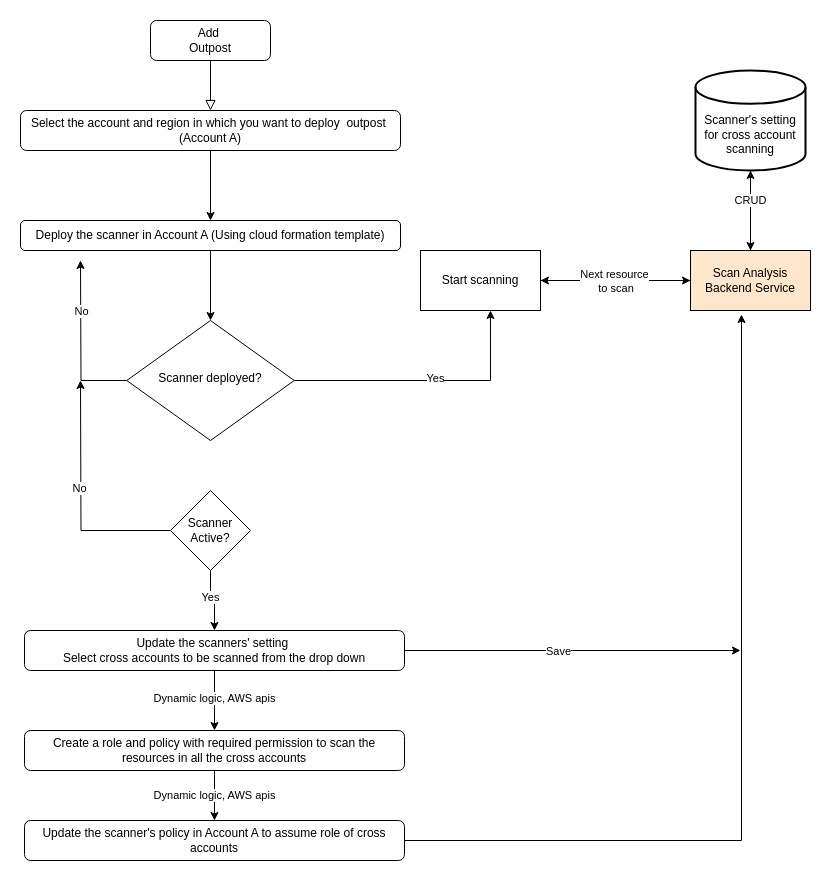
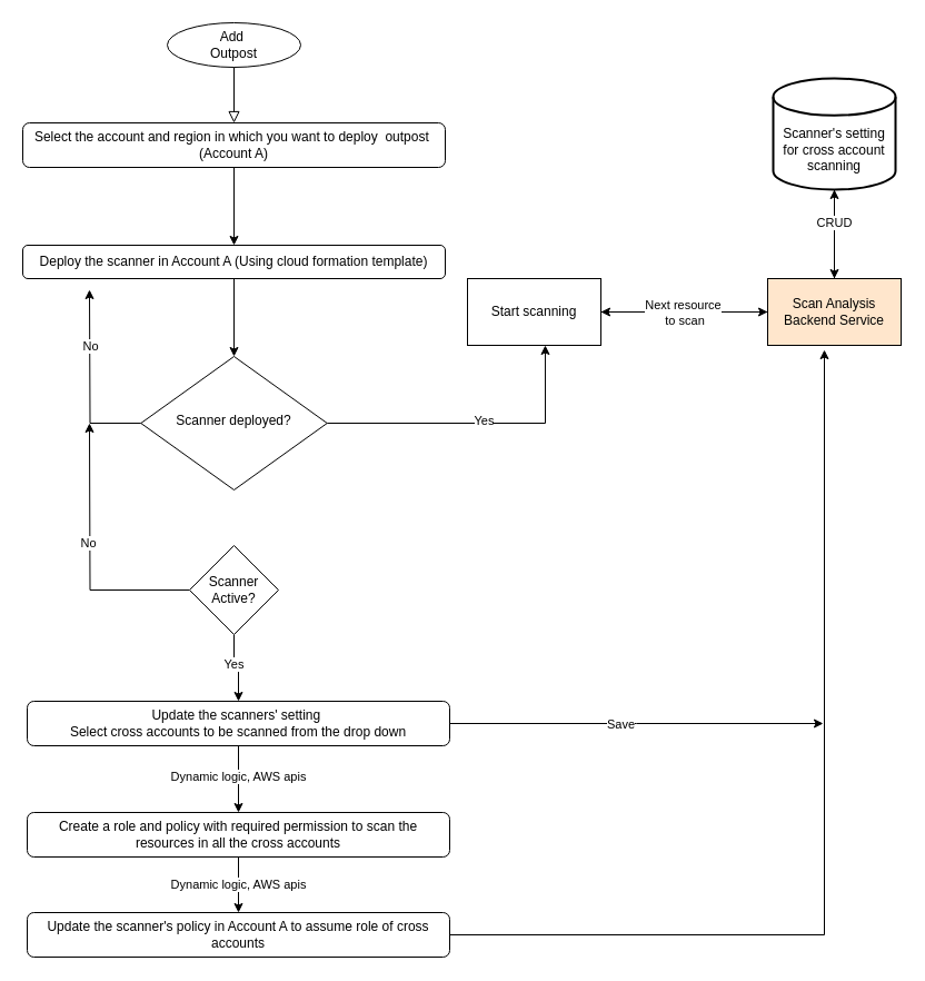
  <mxCell id="0" />
  <mxCell id="1" parent="0" />
- <mxCell id="2" value="Add&amp;nbsp;&lt;div&gt;Outpost&lt;/div&gt;" style="rounded=1;whiteSpace=wrap;html=1;fontSize=12;glass=0;strokeWidth=1;shadow=0;" parent="1" vertex="1"><mxGeometry x="150" y="20" width="120" height="40" as="geometry" /></mxCell>
+ <mxCell id="2" value="Add&amp;nbsp;&lt;div&gt;Outpost&lt;/div&gt;" style="ellipse;whiteSpace=wrap;html=1;fontSize=12;glass=0;strokeWidth=1;shadow=0;" parent="1" vertex="1"><mxGeometry x="150" y="20" width="120" height="40" as="geometry" /></mxCell>
  <mxCell id="3" value="" style="rounded=0;html=1;jettySize=auto;orthogonalLoop=1;fontSize=11;endArrow=block;endFill=0;endSize=8;strokeWidth=1;shadow=0;labelBackgroundColor=none;edgeStyle=orthogonalEdgeStyle;" edge="1" parent="1" source="2" target="5"><mxGeometry relative="1" as="geometry"><mxPoint x="210" y="60" as="sourcePoint" /><mxPoint x="210" y="120" as="targetPoint" /></mxGeometry></mxCell>
  <mxCell id="4" style="edgeStyle=orthogonalEdgeStyle;rounded=0;orthogonalLoop=1;jettySize=auto;html=1;" edge="1" parent="1" source="5" target="19"><mxGeometry relative="1" as="geometry" /></mxCell>
  <mxCell id="5" value="Select the account and region&amp;nbsp;&lt;span style=&quot;background-color: initial;&quot;&gt;in which&amp;nbsp;&lt;/span&gt;&lt;span style=&quot;background-color: initial;&quot;&gt;you want to deploy&amp;nbsp;&amp;nbsp;&lt;/span&gt;&lt;span style=&quot;background-color: initial;&quot;&gt;outpost&amp;nbsp;&lt;/span&gt;&lt;div&gt;&lt;div&gt;(Account A)&lt;/div&gt;&lt;/div&gt;" style="rounded=1;whiteSpace=wrap;html=1;fontSize=12;glass=0;strokeWidth=1;shadow=0;" vertex="1" parent="1"><mxGeometry x="20" y="110" width="380" height="40" as="geometry" /></mxCell>
  <mxCell id="6" style="edgeStyle=orthogonalEdgeStyle;rounded=0;orthogonalLoop=1;jettySize=auto;html=1;entryX=0.5;entryY=0;entryDx=0;entryDy=0;" edge="1" parent="1" source="10" target="12"><mxGeometry relative="1" as="geometry" /></mxCell>
  <mxCell id="7" value="Dynamic logic, AWS apis" style="edgeLabel;html=1;align=center;verticalAlign=middle;resizable=0;points=[];" vertex="1" connectable="0" parent="6"><mxGeometry x="-0.1" y="-1" relative="1" as="geometry"><mxPoint as="offset" /></mxGeometry></mxCell>
  <mxCell id="8" style="edgeStyle=orthogonalEdgeStyle;rounded=0;orthogonalLoop=1;jettySize=auto;html=1;" edge="1" parent="1" source="10"><mxGeometry relative="1" as="geometry"><mxPoint x="740" y="650" as="targetPoint" /></mxGeometry></mxCell>
  <mxCell id="9" value="Save" style="edgeLabel;html=1;align=center;verticalAlign=middle;resizable=0;points=[];" vertex="1" connectable="0" parent="8"><mxGeometry x="-0.091" relative="1" as="geometry"><mxPoint as="offset" /></mxGeometry></mxCell>
  <mxCell id="10" value="Update the scanners' setting&amp;nbsp;&lt;div&gt;Select cross accounts to be scanned from the drop down&lt;/div&gt;" style="rounded=1;whiteSpace=wrap;html=1;fontSize=12;glass=0;strokeWidth=1;shadow=0;" vertex="1" parent="1"><mxGeometry x="24" y="630" width="380" height="40" as="geometry" /></mxCell>
  <mxCell id="11" value="Dynamic logic, AWS apis" style="edgeStyle=orthogonalEdgeStyle;rounded=0;orthogonalLoop=1;jettySize=auto;html=1;" edge="1" parent="1" source="12" target="27"><mxGeometry relative="1" as="geometry" /></mxCell>
  <mxCell id="12" value="Create a role and policy with required permission to scan the resources in all the cross accounts" style="rounded=1;whiteSpace=wrap;html=1;fontSize=12;glass=0;strokeWidth=1;shadow=0;" vertex="1" parent="1"><mxGeometry x="24" y="730" width="380" height="40" as="geometry" /></mxCell>
  <mxCell id="13" style="edgeStyle=orthogonalEdgeStyle;rounded=0;orthogonalLoop=1;jettySize=auto;html=1;" edge="1" parent="1" source="17"><mxGeometry relative="1" as="geometry"><mxPoint x="80" y="260" as="targetPoint" /></mxGeometry></mxCell>
  <mxCell id="14" value="No" style="edgeLabel;html=1;align=center;verticalAlign=middle;resizable=0;points=[];" vertex="1" connectable="0" parent="13"><mxGeometry x="0.385" relative="1" as="geometry"><mxPoint as="offset" /></mxGeometry></mxCell>
  <mxCell id="15" style="edgeStyle=orthogonalEdgeStyle;rounded=0;orthogonalLoop=1;jettySize=auto;html=1;entryX=0.583;entryY=1;entryDx=0;entryDy=0;entryPerimeter=0;" edge="1" parent="1" source="17" target="21"><mxGeometry relative="1" as="geometry"><mxPoint x="560" y="380" as="targetPoint" /></mxGeometry></mxCell>
  <mxCell id="16" value="Yes&lt;div&gt;&lt;br&gt;&lt;/div&gt;" style="edgeLabel;html=1;align=center;verticalAlign=middle;resizable=0;points=[];" vertex="1" connectable="0" parent="15"><mxGeometry x="0.056" y="-4" relative="1" as="geometry"><mxPoint as="offset" /></mxGeometry></mxCell>
  <mxCell id="17" value="Scanner deployed?" style="rhombus;whiteSpace=wrap;html=1;shadow=0;fontFamily=Helvetica;fontSize=12;align=center;strokeWidth=1;spacing=6;spacingTop=-4;" parent="1" vertex="1"><mxGeometry x="126.25" y="320" width="167.5" height="120" as="geometry" /></mxCell>
  <mxCell id="18" style="edgeStyle=orthogonalEdgeStyle;rounded=0;orthogonalLoop=1;jettySize=auto;html=1;entryX=0.5;entryY=0;entryDx=0;entryDy=0;" edge="1" parent="1" source="19" target="17"><mxGeometry relative="1" as="geometry" /></mxCell>
  <mxCell id="19" value="Deploy the scanner in Account A (Using cloud formation template)" style="rounded=1;whiteSpace=wrap;html=1;fontSize=12;glass=0;strokeWidth=1;shadow=0;" vertex="1" parent="1"><mxGeometry x="20" y="220" width="380" height="30" as="geometry" /></mxCell>
  <mxCell id="20" style="edgeStyle=orthogonalEdgeStyle;rounded=0;orthogonalLoop=1;jettySize=auto;html=1;entryX=0;entryY=0.5;entryDx=0;entryDy=0;" edge="1" parent="1" source="21" target="31"><mxGeometry relative="1" as="geometry" /></mxCell>
  <mxCell id="21" value="Start scanning" style="whiteSpace=wrap;html=1;" vertex="1" parent="1"><mxGeometry x="420" y="250" width="120" height="60" as="geometry" /></mxCell>
  <mxCell id="22" style="edgeStyle=orthogonalEdgeStyle;rounded=0;orthogonalLoop=1;jettySize=auto;html=1;" edge="1" parent="1" source="26"><mxGeometry relative="1" as="geometry"><mxPoint x="80" y="380" as="targetPoint" /></mxGeometry></mxCell>
  <mxCell id="23" value="No" style="edgeLabel;html=1;align=center;verticalAlign=middle;resizable=0;points=[];" vertex="1" connectable="0" parent="22"><mxGeometry x="0.106" y="2" relative="1" as="geometry"><mxPoint as="offset" /></mxGeometry></mxCell>
  <mxCell id="24" style="edgeStyle=orthogonalEdgeStyle;rounded=0;orthogonalLoop=1;jettySize=auto;html=1;entryX=0.5;entryY=0;entryDx=0;entryDy=0;" edge="1" parent="1" source="26" target="10"><mxGeometry relative="1" as="geometry" /></mxCell>
  <mxCell id="25" value="Yes" style="edgeLabel;html=1;align=center;verticalAlign=middle;resizable=0;points=[];" vertex="1" connectable="0" parent="24"><mxGeometry x="-0.2" y="-1" relative="1" as="geometry"><mxPoint as="offset" /></mxGeometry></mxCell>
  <mxCell id="26" value="Scanner Active?" style="rhombus;whiteSpace=wrap;html=1;" vertex="1" parent="1"><mxGeometry x="170" y="490" width="80" height="80" as="geometry" /></mxCell>
  <mxCell id="27" value="Update the scanner's policy in Account A to assume role of cross accounts" style="rounded=1;whiteSpace=wrap;html=1;fontSize=12;glass=0;strokeWidth=1;shadow=0;" vertex="1" parent="1"><mxGeometry x="24" y="820" width="380" height="40" as="geometry" /></mxCell>
  <mxCell id="28" style="edgeStyle=orthogonalEdgeStyle;rounded=0;orthogonalLoop=1;jettySize=auto;html=1;entryX=1;entryY=0.5;entryDx=0;entryDy=0;" edge="1" parent="1" source="31" target="21"><mxGeometry relative="1" as="geometry" /></mxCell>
  <mxCell id="29" value="Next resource&lt;div&gt;&amp;nbsp;to scan&lt;/div&gt;" style="edgeLabel;html=1;align=center;verticalAlign=middle;resizable=0;points=[];" vertex="1" connectable="0" parent="28"><mxGeometry x="0.025" relative="1" as="geometry"><mxPoint as="offset" /></mxGeometry></mxCell>
  <mxCell id="30" style="edgeStyle=orthogonalEdgeStyle;rounded=0;orthogonalLoop=1;jettySize=auto;html=1;entryX=0.5;entryY=1;entryDx=0;entryDy=0;" edge="1" parent="1" source="31"><mxGeometry relative="1" as="geometry"><mxPoint x="750" y="170" as="targetPoint" /></mxGeometry></mxCell>
  <mxCell id="31" value="Scan Analysis Backend Service" style="whiteSpace=wrap;html=1;fillColor=#ffe6cc;" vertex="1" parent="1"><mxGeometry x="690" y="250" width="120" height="60" as="geometry" /></mxCell>
  <mxCell id="32" style="edgeStyle=orthogonalEdgeStyle;rounded=0;orthogonalLoop=1;jettySize=auto;html=1;entryX=0.425;entryY=1.067;entryDx=0;entryDy=0;entryPerimeter=0;" edge="1" parent="1" source="27" target="31"><mxGeometry relative="1" as="geometry" /></mxCell>
  <mxCell id="33" style="edgeStyle=orthogonalEdgeStyle;rounded=0;orthogonalLoop=1;jettySize=auto;html=1;" edge="1" parent="1"><mxGeometry relative="1" as="geometry"><mxPoint x="750" y="250" as="targetPoint" /><mxPoint x="750" y="170" as="sourcePoint" /></mxGeometry></mxCell>
  <mxCell id="34" value="CRUD" style="edgeLabel;html=1;align=center;verticalAlign=middle;resizable=0;points=[];" vertex="1" connectable="0" parent="33"><mxGeometry x="-0.28" y="-1" relative="1" as="geometry"><mxPoint as="offset" /></mxGeometry></mxCell>
  <mxCell id="35" value="&lt;div&gt;&lt;br&gt;&lt;/div&gt;&lt;div&gt;&lt;br&gt;&lt;/div&gt;Scanner's setting for cross account scanning" style="strokeWidth=2;html=1;shape=mxgraph.flowchart.database;whiteSpace=wrap;" vertex="1" parent="1"><mxGeometry x="695" y="70" width="110" height="100" as="geometry" /></mxCell>
